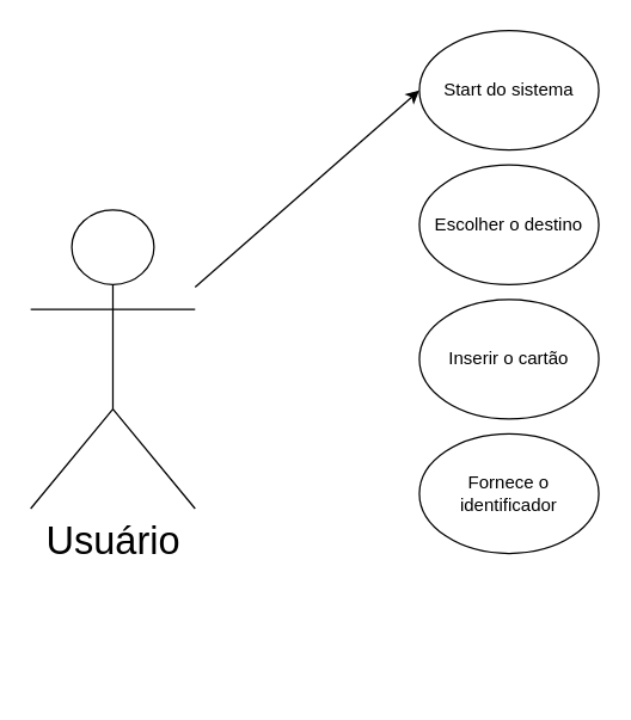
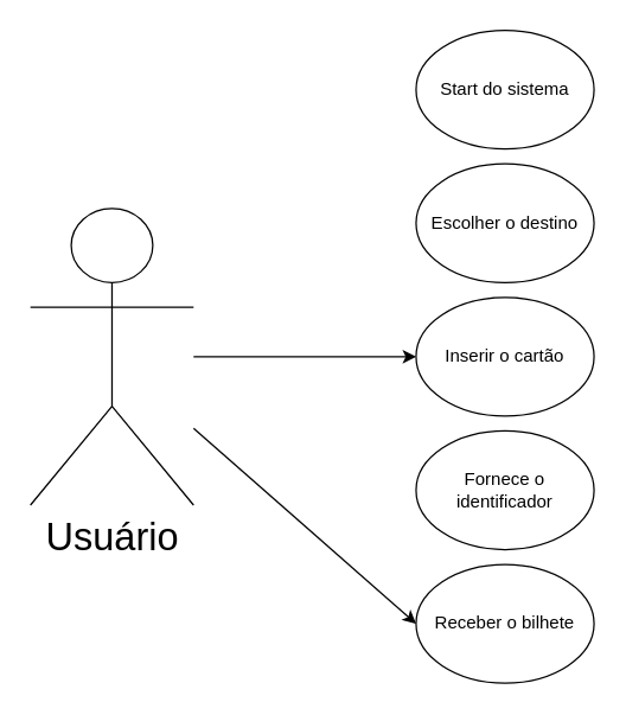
  <mxCell id="0" />
  <mxCell id="1" parent="0" />
  <mxCell id="2" value="Usuário" style="shape=umlActor;verticalLabelPosition=bottom;verticalAlign=top;html=1;outlineConnect=0;fontSize=26;" vertex="1" parent="1"><mxGeometry x="20" y="140" width="110" height="200" as="geometry" /></mxCell>
  <mxCell id="3" value="Start do sistema" style="ellipse;whiteSpace=wrap;html=1;" vertex="1" parent="1"><mxGeometry x="280" y="20" width="120" height="80" as="geometry" /></mxCell>
+ <mxCell id="4" value="Receber o bilhete" style="ellipse;whiteSpace=wrap;html=1;" vertex="1" parent="1"><mxGeometry x="280" y="380" width="120" height="80" as="geometry" /></mxCell>
  <mxCell id="5" value="Fornece o identificador" style="ellipse;whiteSpace=wrap;html=1;" vertex="1" parent="1"><mxGeometry x="280" y="290" width="120" height="80" as="geometry" /></mxCell>
  <mxCell id="6" value="Inserir o cartão" style="ellipse;whiteSpace=wrap;html=1;" vertex="1" parent="1"><mxGeometry x="280" y="200" width="120" height="80" as="geometry" /></mxCell>
  <mxCell id="7" value="Escolher o destino" style="ellipse;whiteSpace=wrap;html=1;" vertex="1" parent="1"><mxGeometry x="280" y="110" width="120" height="80" as="geometry" /></mxCell>
- <mxCell id="8" value="" style="endArrow=classic;html=1;rounded=0;fontSize=26;entryX=0;entryY=0.5;entryDx=0;entryDy=0;" edge="1" parent="1" source="2" target="3"><mxGeometry width="50" height="50" relative="1" as="geometry"><mxPoint x="250" y="410" as="sourcePoint" /><mxPoint x="300" y="360" as="targetPoint" /></mxGeometry></mxCell>
+ <mxCell id="9" value="" style="endArrow=classic;html=1;rounded=0;fontSize=26;entryX=0;entryY=0.5;entryDx=0;entryDy=0;" edge="1" parent="1" source="2" target="6"><mxGeometry width="50" height="50" relative="1" as="geometry"><mxPoint x="250" y="410" as="sourcePoint" /><mxPoint x="300" y="360" as="targetPoint" /></mxGeometry></mxCell>
+ <mxCell id="10" value="" style="endArrow=classic;html=1;rounded=0;fontSize=26;entryX=0;entryY=0.5;entryDx=0;entryDy=0;" edge="1" parent="1" source="2" target="4"><mxGeometry width="50" height="50" relative="1" as="geometry"><mxPoint x="250" y="410" as="sourcePoint" /><mxPoint x="300" y="360" as="targetPoint" /></mxGeometry></mxCell>
